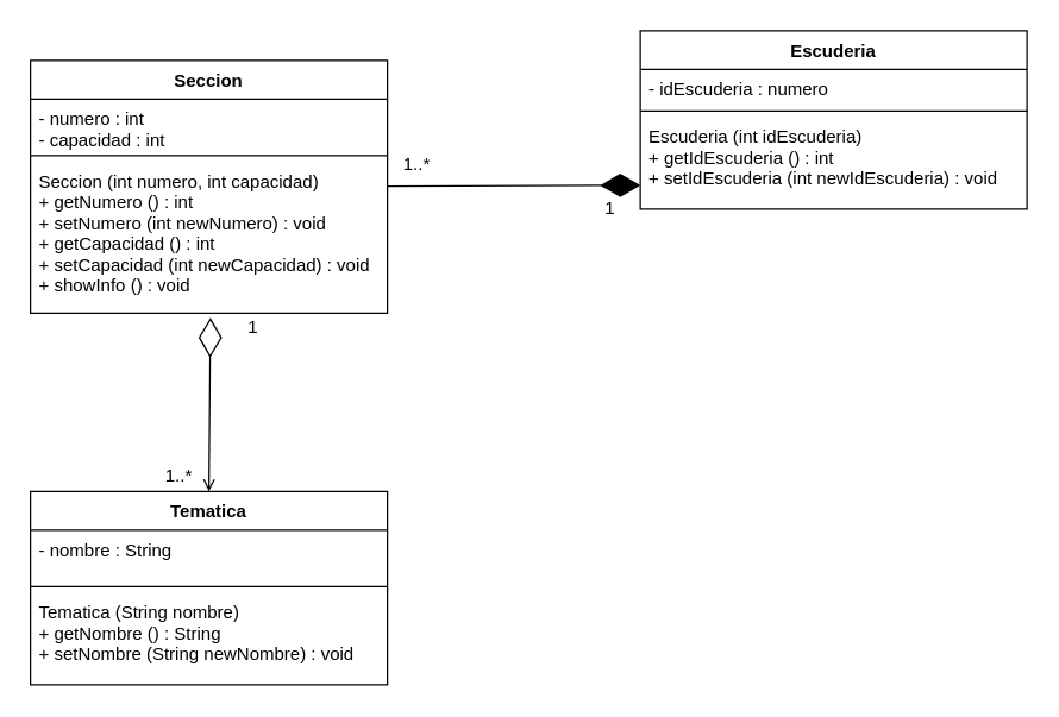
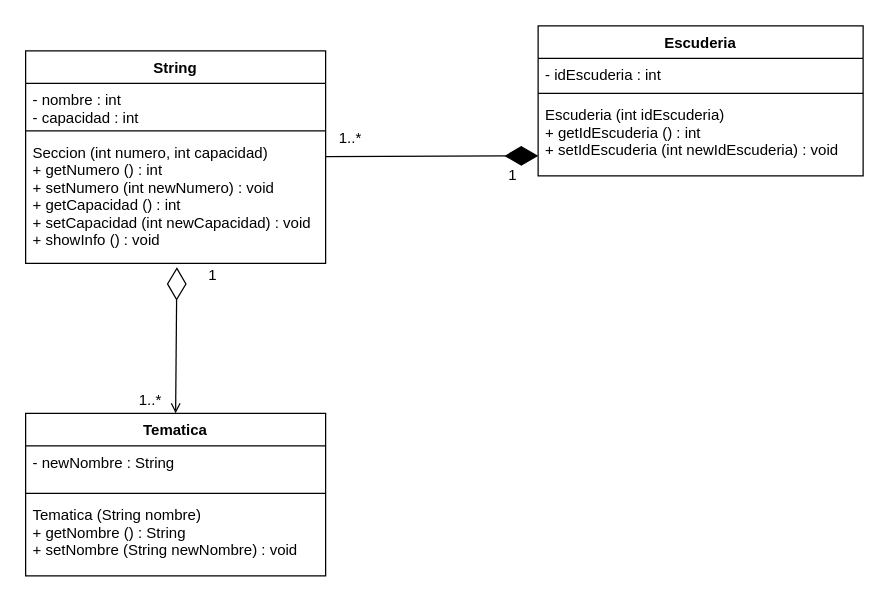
  <mxCell id="0" />
  <mxCell id="1" parent="0" />
- <mxCell id="2" value="Seccion" style="swimlane;fontStyle=1;align=center;verticalAlign=top;childLayout=stackLayout;horizontal=1;startSize=26;horizontalStack=0;resizeParent=1;resizeParentMax=0;resizeLast=0;collapsible=1;marginBottom=0;" vertex="1" parent="1"><mxGeometry x="20" y="40" width="240" height="170" as="geometry" /></mxCell>
- <mxCell id="3" value="- numero : int&#10;- capacidad : int" style="text;strokeColor=none;fillColor=none;align=left;verticalAlign=top;spacingLeft=4;spacingRight=4;overflow=hidden;rotatable=0;points=[[0,0.5],[1,0.5]];portConstraint=eastwest;" vertex="1" parent="2"><mxGeometry y="26" width="240" height="34" as="geometry" /></mxCell>
+ <mxCell id="2" value="String" style="swimlane;fontStyle=1;align=center;verticalAlign=top;childLayout=stackLayout;horizontal=1;startSize=26;horizontalStack=0;resizeParent=1;resizeParentMax=0;resizeLast=0;collapsible=1;marginBottom=0;" vertex="1" parent="1"><mxGeometry x="20" y="40" width="240" height="170" as="geometry" /></mxCell>
+ <mxCell id="3" value="- nombre : int&#10;- capacidad : int" style="text;strokeColor=none;fillColor=none;align=left;verticalAlign=top;spacingLeft=4;spacingRight=4;overflow=hidden;rotatable=0;points=[[0,0.5],[1,0.5]];portConstraint=eastwest;" vertex="1" parent="2"><mxGeometry y="26" width="240" height="34" as="geometry" /></mxCell>
  <mxCell id="4" value="" style="line;strokeWidth=1;fillColor=none;align=left;verticalAlign=middle;spacingTop=-1;spacingLeft=3;spacingRight=3;rotatable=0;labelPosition=right;points=[];portConstraint=eastwest;" vertex="1" parent="2"><mxGeometry y="60" width="240" height="8" as="geometry" /></mxCell>
  <mxCell id="5" value="Seccion (int numero, int capacidad)&#10;+ getNumero () : int&#10;+ setNumero (int newNumero) : void&#10;+ getCapacidad () : int&#10;+ setCapacidad (int newCapacidad) : void&#10;+ showInfo () : void" style="text;strokeColor=none;fillColor=none;align=left;verticalAlign=top;spacingLeft=4;spacingRight=4;overflow=hidden;rotatable=0;points=[[0,0.5],[1,0.5]];portConstraint=eastwest;" vertex="1" parent="2"><mxGeometry y="68" width="240" height="102" as="geometry" /></mxCell>
  <mxCell id="6" value="Escuderia" style="swimlane;fontStyle=1;align=center;verticalAlign=top;childLayout=stackLayout;horizontal=1;startSize=26;horizontalStack=0;resizeParent=1;resizeParentMax=0;resizeLast=0;collapsible=1;marginBottom=0;" vertex="1" parent="1"><mxGeometry x="430" y="20" width="260" height="120" as="geometry" /></mxCell>
- <mxCell id="7" value="- idEscuderia : numero" style="text;strokeColor=none;fillColor=none;align=left;verticalAlign=top;spacingLeft=4;spacingRight=4;overflow=hidden;rotatable=0;points=[[0,0.5],[1,0.5]];portConstraint=eastwest;" vertex="1" parent="6"><mxGeometry y="26" width="260" height="24" as="geometry" /></mxCell>
+ <mxCell id="7" value="- idEscuderia : int" style="text;strokeColor=none;fillColor=none;align=left;verticalAlign=top;spacingLeft=4;spacingRight=4;overflow=hidden;rotatable=0;points=[[0,0.5],[1,0.5]];portConstraint=eastwest;" vertex="1" parent="6"><mxGeometry y="26" width="260" height="24" as="geometry" /></mxCell>
  <mxCell id="8" value="" style="line;strokeWidth=1;fillColor=none;align=left;verticalAlign=middle;spacingTop=-1;spacingLeft=3;spacingRight=3;rotatable=0;labelPosition=right;points=[];portConstraint=eastwest;" vertex="1" parent="6"><mxGeometry y="50" width="260" height="8" as="geometry" /></mxCell>
  <mxCell id="9" value="Escuderia (int idEscuderia)&#10;+ getIdEscuderia () : int&#10;+ setIdEscuderia (int newIdEscuderia) : void" style="text;strokeColor=none;fillColor=none;align=left;verticalAlign=top;spacingLeft=4;spacingRight=4;overflow=hidden;rotatable=0;points=[[0,0.5],[1,0.5]];portConstraint=eastwest;" vertex="1" parent="6"><mxGeometry y="58" width="260" height="62" as="geometry" /></mxCell>
  <mxCell id="10" value="1" style="text;html=1;strokeColor=none;fillColor=none;align=center;verticalAlign=middle;whiteSpace=wrap;rounded=0;" vertex="1" parent="1"><mxGeometry x="390" y="130" width="40" height="20" as="geometry" /></mxCell>
  <mxCell id="11" value="1..*" style="text;html=1;strokeColor=none;fillColor=none;align=center;verticalAlign=middle;whiteSpace=wrap;rounded=0;" vertex="1" parent="1"><mxGeometry x="260" y="100" width="40" height="20" as="geometry" /></mxCell>
  <mxCell id="12" value="" style="endArrow=diamondThin;endFill=1;endSize=24;html=1;" edge="1" parent="1"><mxGeometry width="160" relative="1" as="geometry"><mxPoint x="260" y="124.5" as="sourcePoint" /><mxPoint x="430" y="124" as="targetPoint" /></mxGeometry></mxCell>
  <mxCell id="13" value="Tematica" style="swimlane;fontStyle=1;align=center;verticalAlign=top;childLayout=stackLayout;horizontal=1;startSize=26;horizontalStack=0;resizeParent=1;resizeParentMax=0;resizeLast=0;collapsible=1;marginBottom=0;" vertex="1" parent="1"><mxGeometry x="20" y="330" width="240" height="130" as="geometry" /></mxCell>
- <mxCell id="14" value="- nombre : String" style="text;strokeColor=none;fillColor=none;align=left;verticalAlign=top;spacingLeft=4;spacingRight=4;overflow=hidden;rotatable=0;points=[[0,0.5],[1,0.5]];portConstraint=eastwest;" vertex="1" parent="13"><mxGeometry y="26" width="240" height="34" as="geometry" /></mxCell>
+ <mxCell id="14" value="- newNombre : String" style="text;strokeColor=none;fillColor=none;align=left;verticalAlign=top;spacingLeft=4;spacingRight=4;overflow=hidden;rotatable=0;points=[[0,0.5],[1,0.5]];portConstraint=eastwest;" vertex="1" parent="13"><mxGeometry y="26" width="240" height="34" as="geometry" /></mxCell>
  <mxCell id="15" value="" style="line;strokeWidth=1;fillColor=none;align=left;verticalAlign=middle;spacingTop=-1;spacingLeft=3;spacingRight=3;rotatable=0;labelPosition=right;points=[];portConstraint=eastwest;" vertex="1" parent="13"><mxGeometry y="60" width="240" height="8" as="geometry" /></mxCell>
  <mxCell id="16" value="Tematica (String nombre)&#10;+ getNombre () : String&#10;+ setNombre (String newNombre) : void" style="text;strokeColor=none;fillColor=none;align=left;verticalAlign=top;spacingLeft=4;spacingRight=4;overflow=hidden;rotatable=0;points=[[0,0.5],[1,0.5]];portConstraint=eastwest;" vertex="1" parent="13"><mxGeometry y="68" width="240" height="62" as="geometry" /></mxCell>
  <mxCell id="17" value="" style="endArrow=diamondThin;endFill=0;endSize=24;html=1;exitX=0.5;exitY=0;exitDx=0;exitDy=0;startArrow=open;startFill=0;" edge="1" parent="1" source="13"><mxGeometry width="160" relative="1" as="geometry"><mxPoint x="60" y="290" as="sourcePoint" /><mxPoint x="141" y="213" as="targetPoint" /></mxGeometry></mxCell>
  <mxCell id="18" value="1..*" style="text;html=1;strokeColor=none;fillColor=none;align=center;verticalAlign=middle;whiteSpace=wrap;rounded=0;" vertex="1" parent="1"><mxGeometry x="100" y="310" width="40" height="20" as="geometry" /></mxCell>
  <mxCell id="19" value="1" style="text;html=1;strokeColor=none;fillColor=none;align=center;verticalAlign=middle;whiteSpace=wrap;rounded=0;" vertex="1" parent="1"><mxGeometry x="150" y="210" width="40" height="20" as="geometry" /></mxCell>
